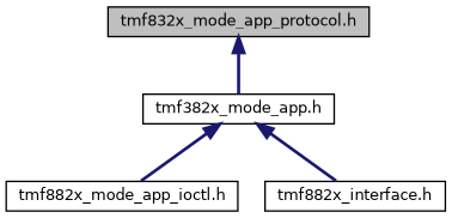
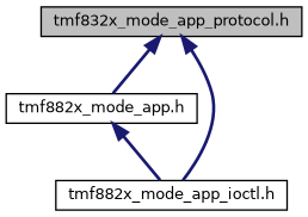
  digraph {
    node [color=black fillcolor=white fontname=Helvetica fontsize=10 shape=record style=filled]
    edge [color=midnightblue dir=back fontname=Helvetica fontsize=10 labelfontname=Helvetica labelfontsize=10 style=bold]
    n1 [fillcolor=grey75 fontcolor=black height=0.2 label="tmf832x_mode_app_protocol.h" width=0.4]
-   n2 [height=0.2 label="tmf382x_mode_app.h" width=0.4]
+   n2 [height=0.2 label="tmf882x_mode_app.h" width=0.4]
    n3 [height=0.2 label="tmf882x_mode_app_ioctl.h" width=0.4]
-   n4 [height=0.2 label="tmf882x_interface.h" width=0.4]
    n1 -> n2
+   n1 -> n3
    n2 -> n3
-   n2 -> n4
  }
